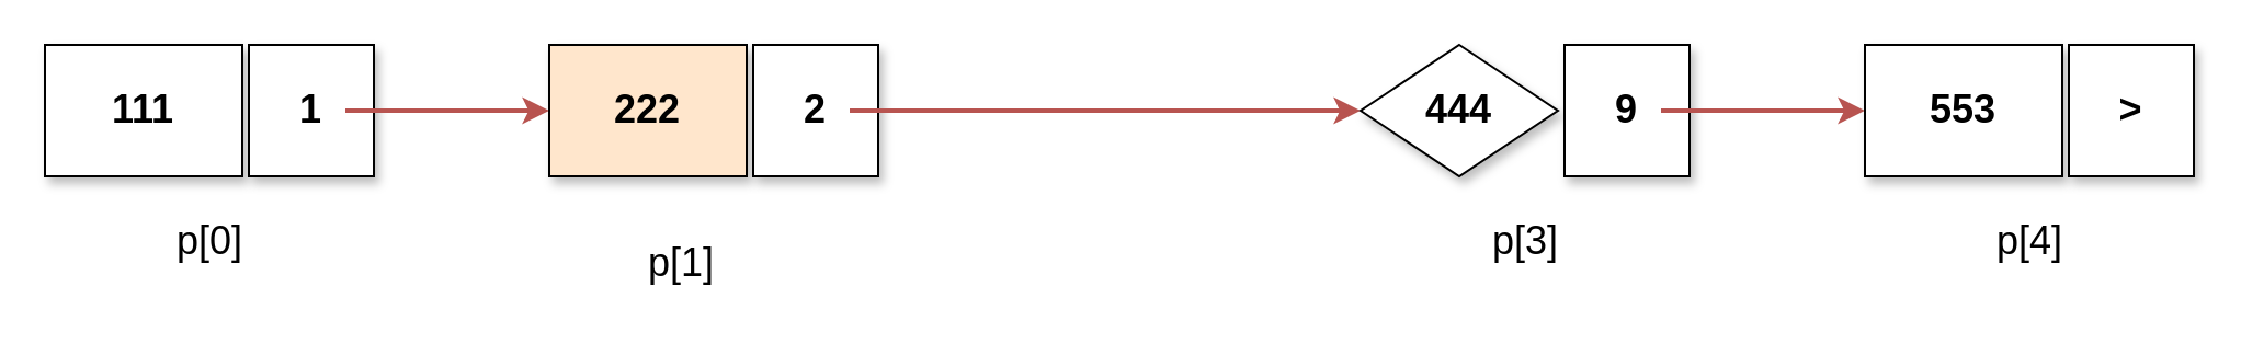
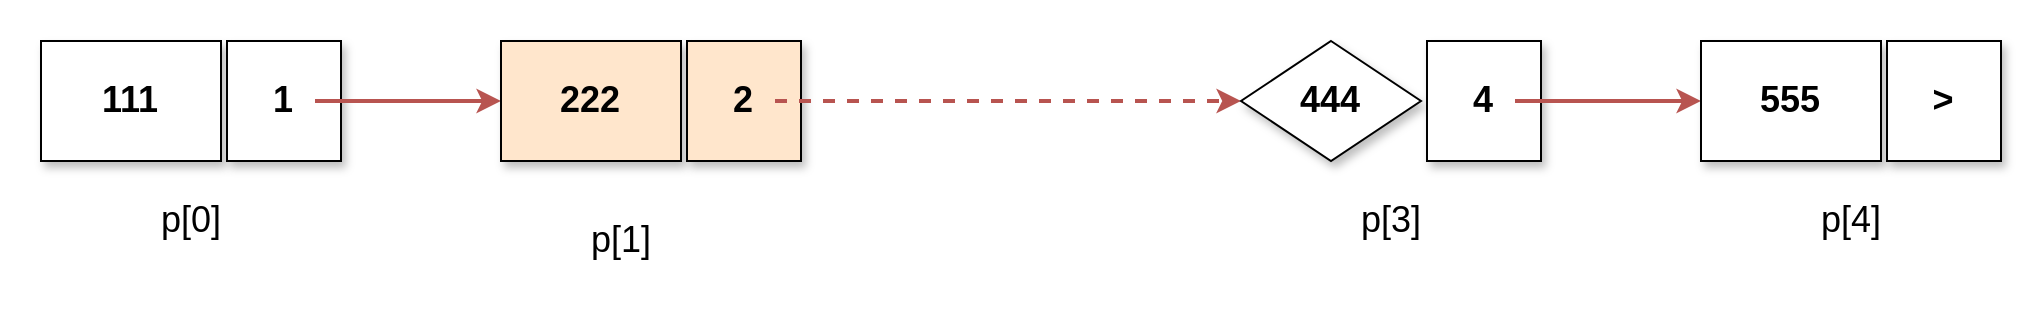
  <mxCell id="0" />
  <mxCell id="1" parent="0" />
  <mxCell id="2" value="111" style="rounded=0;whiteSpace=wrap;html=1;fontStyle=1;fontSize=18;shadow=1;" parent="1" vertex="1"><mxGeometry x="20" y="20" width="90" height="60" as="geometry" /></mxCell>
  <mxCell id="3" value="1" style="rounded=0;whiteSpace=wrap;html=1;fontStyle=1;fontSize=18;shadow=1;" parent="1" vertex="1"><mxGeometry x="113" y="20" width="57" height="60" as="geometry" /></mxCell>
  <mxCell id="4" value="p[0]" style="text;html=1;align=center;verticalAlign=middle;resizable=0;points=[];autosize=1;fontSize=18;shadow=1;" parent="1" vertex="1"><mxGeometry x="70" y="95" width="50" height="30" as="geometry" /></mxCell>
  <mxCell id="5" value="" style="endArrow=classic;html=1;fontSize=18;exitX=0.772;exitY=0.5;exitDx=0;exitDy=0;exitPerimeter=0;fillColor=#f8cecc;strokeColor=#b85450;strokeWidth=2;shadow=0;" parent="1" source="3" edge="1"><mxGeometry width="50" height="50" relative="1" as="geometry"><mxPoint x="230" y="200" as="sourcePoint" /><mxPoint x="250" y="50" as="targetPoint" /></mxGeometry></mxCell>
  <mxCell id="6" value="222" style="rounded=0;whiteSpace=wrap;html=1;fontStyle=1;fontSize=18;shadow=1;fillColor=#ffe6cc;" parent="1" vertex="1"><mxGeometry x="250" y="20" width="90" height="60" as="geometry" /></mxCell>
- <mxCell id="7" value="2" style="rounded=0;whiteSpace=wrap;html=1;fontStyle=1;fontSize=18;shadow=1;" parent="1" vertex="1"><mxGeometry x="343" y="20" width="57" height="60" as="geometry" /></mxCell>
+ <mxCell id="7" value="2" style="rounded=0;whiteSpace=wrap;html=1;fontStyle=1;fontSize=18;shadow=1;fillColor=#ffe6cc;" parent="1" vertex="1"><mxGeometry x="343" y="20" width="57" height="60" as="geometry" /></mxCell>
  <mxCell id="8" value="p[1]" style="text;html=1;align=center;verticalAlign=middle;resizable=0;points=[];autosize=1;fontSize=18;shadow=1;" parent="1" vertex="1"><mxGeometry x="285" y="105" width="50" height="30" as="geometry" /></mxCell>
- <mxCell id="9" value="" style="endArrow=classic;html=1;fontSize=18;exitX=0.772;exitY=0.5;exitDx=0;exitDy=0;exitPerimeter=0;fillColor=#f8cecc;strokeColor=#b85450;strokeWidth=2;shadow=0;entryX=0;entryY=0.5;entryDx=0;entryDy=0;" parent="1" source="7" edge="1" target="10"><mxGeometry width="50" height="50" relative="1" as="geometry"><mxPoint x="460" y="200" as="sourcePoint" /><mxPoint x="480" y="50" as="targetPoint" /></mxGeometry></mxCell>
+ <mxCell id="9" value="" style="endArrow=classic;html=1;fontSize=18;exitX=0.772;exitY=0.5;exitDx=0;exitDy=0;exitPerimeter=0;fillColor=#f8cecc;strokeColor=#b85450;strokeWidth=2;shadow=0;entryX=0;entryY=0.5;entryDx=0;entryDy=0;dashed=1;" parent="1" source="7" edge="1" target="10"><mxGeometry width="50" height="50" relative="1" as="geometry"><mxPoint x="460" y="200" as="sourcePoint" /><mxPoint x="480" y="50" as="targetPoint" /></mxGeometry></mxCell>
  <mxCell id="10" value="444" style="rhombus;whiteSpace=wrap;html=1;fontStyle=1;fontSize=18;shadow=1;" parent="1" vertex="1"><mxGeometry x="620" y="20" width="90" height="60" as="geometry" /></mxCell>
- <mxCell id="11" value="9" style="rounded=0;whiteSpace=wrap;html=1;fontStyle=1;fontSize=18;shadow=1;" parent="1" vertex="1"><mxGeometry x="713" y="20" width="57" height="60" as="geometry" /></mxCell>
+ <mxCell id="11" value="4" style="rounded=0;whiteSpace=wrap;html=1;fontStyle=1;fontSize=18;shadow=1;" parent="1" vertex="1"><mxGeometry x="713" y="20" width="57" height="60" as="geometry" /></mxCell>
  <mxCell id="12" value="p[3]" style="text;html=1;align=center;verticalAlign=middle;resizable=0;points=[];autosize=1;fontSize=18;shadow=1;" parent="1" vertex="1"><mxGeometry x="670" y="95" width="50" height="30" as="geometry" /></mxCell>
  <mxCell id="13" value="" style="endArrow=classic;html=1;fontSize=18;exitX=0.772;exitY=0.5;exitDx=0;exitDy=0;exitPerimeter=0;fillColor=#f8cecc;strokeColor=#b85450;strokeWidth=2;shadow=0;" parent="1" source="11" edge="1"><mxGeometry width="50" height="50" relative="1" as="geometry"><mxPoint x="830" y="200" as="sourcePoint" /><mxPoint x="850" y="50" as="targetPoint" /></mxGeometry></mxCell>
- <mxCell id="14" value="553" style="rounded=0;whiteSpace=wrap;html=1;fontStyle=1;fontSize=18;shadow=1;" parent="1" vertex="1"><mxGeometry x="850" y="20" width="90" height="60" as="geometry" /></mxCell>
+ <mxCell id="14" value="555" style="rounded=0;whiteSpace=wrap;html=1;fontStyle=1;fontSize=18;shadow=1;" parent="1" vertex="1"><mxGeometry x="850" y="20" width="90" height="60" as="geometry" /></mxCell>
  <mxCell id="15" value="&amp;gt;" style="rounded=0;whiteSpace=wrap;html=1;fontStyle=1;fontSize=18;shadow=1;" parent="1" vertex="1"><mxGeometry x="943" y="20" width="57" height="60" as="geometry" /></mxCell>
  <mxCell id="16" value="p[4]" style="text;html=1;align=center;verticalAlign=middle;resizable=0;points=[];autosize=1;fontSize=18;shadow=1;" parent="1" vertex="1"><mxGeometry x="900" y="95" width="50" height="30" as="geometry" /></mxCell>
